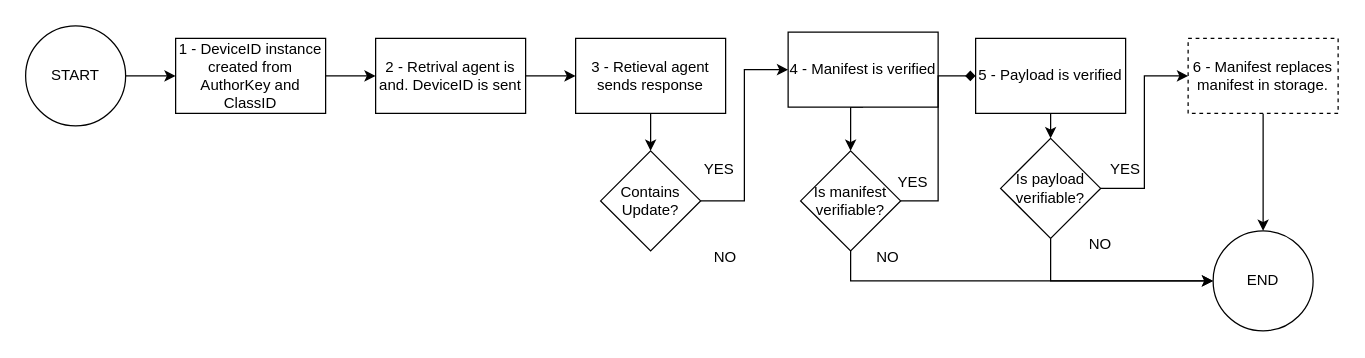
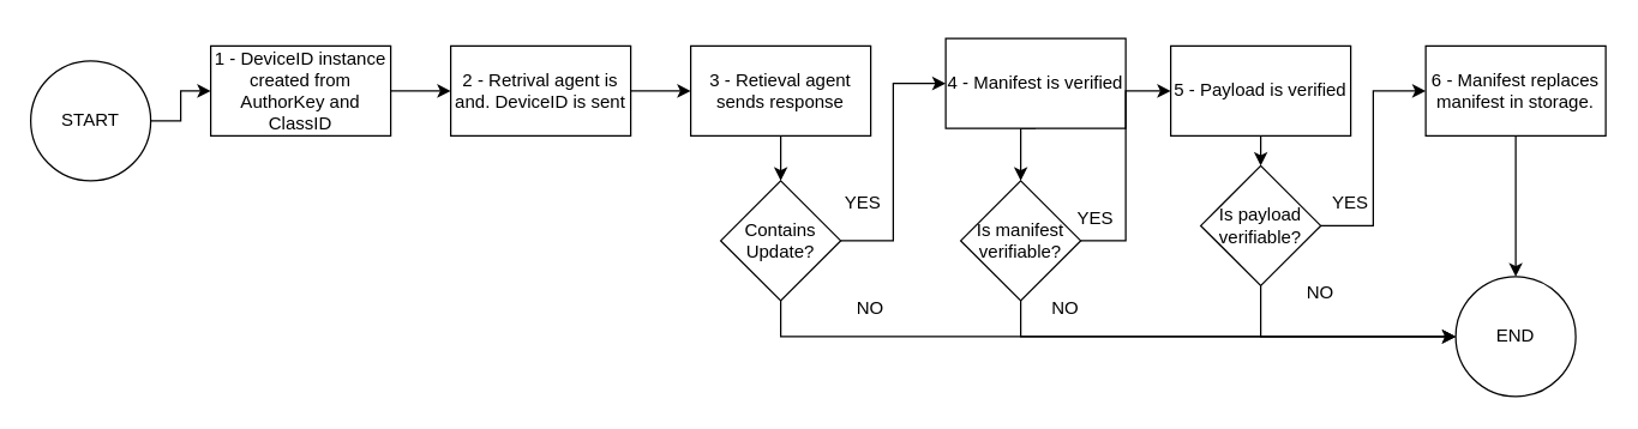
  <mxCell id="0" />
  <mxCell id="1" parent="0" />
  <mxCell id="2" style="edgeStyle=orthogonalEdgeStyle;rounded=0;orthogonalLoop=1;jettySize=auto;html=1;exitX=1;exitY=0.5;exitDx=0;exitDy=0;entryX=0;entryY=0.5;entryDx=0;entryDy=0;" edge="1" parent="1" source="3" target="5"><mxGeometry relative="1" as="geometry" /></mxCell>
- <mxCell id="3" value="START" style="ellipse;whiteSpace=wrap;html=1;aspect=fixed;" vertex="1" parent="1"><mxGeometry x="20" y="20" width="80" height="80" as="geometry" /></mxCell>
+ <mxCell id="3" value="START" style="ellipse;whiteSpace=wrap;html=1;aspect=fixed;" vertex="1" parent="1"><mxGeometry x="20" y="40" width="80" height="80" as="geometry" /></mxCell>
  <mxCell id="4" style="edgeStyle=orthogonalEdgeStyle;rounded=0;orthogonalLoop=1;jettySize=auto;html=1;exitX=1;exitY=0.5;exitDx=0;exitDy=0;entryX=0;entryY=0.5;entryDx=0;entryDy=0;" edge="1" parent="1" source="5" target="7"><mxGeometry relative="1" as="geometry" /></mxCell>
  <mxCell id="5" value="1 - DeviceID instance created from AuthorKey and ClassID" style="rounded=0;whiteSpace=wrap;html=1;" vertex="1" parent="1"><mxGeometry x="140" y="30" width="120" height="60" as="geometry" /></mxCell>
  <mxCell id="6" style="edgeStyle=orthogonalEdgeStyle;rounded=0;orthogonalLoop=1;jettySize=auto;html=1;exitX=1;exitY=0.5;exitDx=0;exitDy=0;entryX=0;entryY=0.5;entryDx=0;entryDy=0;" edge="1" parent="1" source="7" target="9"><mxGeometry relative="1" as="geometry" /></mxCell>
  <mxCell id="7" value="2 - Retrival agent is and. DeviceID is sent" style="rounded=0;whiteSpace=wrap;html=1;" vertex="1" parent="1"><mxGeometry x="300" y="30" width="120" height="60" as="geometry" /></mxCell>
  <mxCell id="8" style="edgeStyle=orthogonalEdgeStyle;rounded=0;orthogonalLoop=1;jettySize=auto;html=1;exitX=0.5;exitY=1;exitDx=0;exitDy=0;entryX=0.5;entryY=0;entryDx=0;entryDy=0;" edge="1" parent="1" source="9" target="12"><mxGeometry relative="1" as="geometry" /></mxCell>
  <mxCell id="9" value="3 - Retieval agent sends response" style="rounded=0;whiteSpace=wrap;html=1;" vertex="1" parent="1"><mxGeometry x="460" y="30" width="120" height="60" as="geometry" /></mxCell>
  <mxCell id="10" style="edgeStyle=orthogonalEdgeStyle;rounded=0;orthogonalLoop=1;jettySize=auto;html=1;exitX=1;exitY=0.5;exitDx=0;exitDy=0;entryX=0;entryY=0.5;entryDx=0;entryDy=0;" edge="1" parent="1" source="12" target="14"><mxGeometry relative="1" as="geometry" /></mxCell>
+ <mxCell id="11" style="edgeStyle=orthogonalEdgeStyle;rounded=0;orthogonalLoop=1;jettySize=auto;html=1;exitX=0.5;exitY=1;exitDx=0;exitDy=0;entryX=0;entryY=0.5;entryDx=0;entryDy=0;" edge="1" parent="1" source="12" target="20"><mxGeometry relative="1" as="geometry" /></mxCell>
  <mxCell id="12" value="Contains Update?" style="rhombus;whiteSpace=wrap;html=1;" vertex="1" parent="1"><mxGeometry x="480" y="120" width="80" height="80" as="geometry" /></mxCell>
  <mxCell id="13" style="edgeStyle=orthogonalEdgeStyle;rounded=0;orthogonalLoop=1;jettySize=auto;html=1;exitX=0.5;exitY=1;exitDx=0;exitDy=0;entryX=0.5;entryY=0;entryDx=0;entryDy=0;" edge="1" parent="1" source="14" target="17"><mxGeometry relative="1" as="geometry" /></mxCell>
  <mxCell id="14" value="4 - Manifest is verified" style="rounded=0;whiteSpace=wrap;html=1;" vertex="1" parent="1"><mxGeometry x="630" y="25" width="120" height="60" as="geometry" /></mxCell>
- <mxCell id="15" style="edgeStyle=orthogonalEdgeStyle;rounded=0;orthogonalLoop=1;jettySize=auto;html=1;exitX=1;exitY=0.5;exitDx=0;exitDy=0;entryX=0;entryY=0.5;entryDx=0;entryDy=0;endArrow=diamond;" edge="1" parent="1" source="17" target="19"><mxGeometry relative="1" as="geometry" /></mxCell>
+ <mxCell id="15" style="edgeStyle=orthogonalEdgeStyle;rounded=0;orthogonalLoop=1;jettySize=auto;html=1;exitX=1;exitY=0.5;exitDx=0;exitDy=0;entryX=0;entryY=0.5;entryDx=0;entryDy=0;" edge="1" parent="1" source="17" target="19"><mxGeometry relative="1" as="geometry" /></mxCell>
  <mxCell id="16" style="edgeStyle=orthogonalEdgeStyle;rounded=0;orthogonalLoop=1;jettySize=auto;html=1;exitX=0.5;exitY=1;exitDx=0;exitDy=0;entryX=0;entryY=0.5;entryDx=0;entryDy=0;" edge="1" parent="1" source="17" target="20"><mxGeometry relative="1" as="geometry"><Array as="points"><mxPoint x="680" y="224" /></Array></mxGeometry></mxCell>
  <mxCell id="17" value="Is manifest verifiable?" style="rhombus;whiteSpace=wrap;html=1;" vertex="1" parent="1"><mxGeometry x="640" y="120" width="80" height="80" as="geometry" /></mxCell>
  <mxCell id="18" style="edgeStyle=orthogonalEdgeStyle;rounded=0;orthogonalLoop=1;jettySize=auto;html=1;exitX=0.5;exitY=1;exitDx=0;exitDy=0;entryX=0.5;entryY=0;entryDx=0;entryDy=0;" edge="1" parent="1" source="19" target="27"><mxGeometry relative="1" as="geometry" /></mxCell>
  <mxCell id="19" value="5 - Payload is verified" style="rounded=0;whiteSpace=wrap;html=1;" vertex="1" parent="1"><mxGeometry x="780" y="30" width="120" height="60" as="geometry" /></mxCell>
  <mxCell id="20" value="END" style="ellipse;whiteSpace=wrap;html=1;aspect=fixed;" vertex="1" parent="1"><mxGeometry x="970" y="184" width="80" height="80" as="geometry" /></mxCell>
  <mxCell id="21" value="NO" style="text;html=1;strokeColor=none;fillColor=none;align=center;verticalAlign=middle;whiteSpace=wrap;rounded=0;" vertex="1" parent="1"><mxGeometry x="550" y="190" width="60" height="30" as="geometry" /></mxCell>
  <mxCell id="22" value="YES" style="text;html=1;strokeColor=none;fillColor=none;align=center;verticalAlign=middle;whiteSpace=wrap;rounded=0;" vertex="1" parent="1"><mxGeometry x="550" y="120" width="50" height="30" as="geometry" /></mxCell>
  <mxCell id="23" value="NO" style="text;html=1;strokeColor=none;fillColor=none;align=center;verticalAlign=middle;whiteSpace=wrap;rounded=0;" vertex="1" parent="1"><mxGeometry x="680" y="190" width="60" height="30" as="geometry" /></mxCell>
  <mxCell id="24" value="YES" style="text;html=1;strokeColor=none;fillColor=none;align=center;verticalAlign=middle;whiteSpace=wrap;rounded=0;" vertex="1" parent="1"><mxGeometry x="700" y="130" width="60" height="30" as="geometry" /></mxCell>
  <mxCell id="25" style="edgeStyle=orthogonalEdgeStyle;rounded=0;orthogonalLoop=1;jettySize=auto;html=1;exitX=0.5;exitY=1;exitDx=0;exitDy=0;entryX=0;entryY=0.5;entryDx=0;entryDy=0;" edge="1" parent="1" source="27" target="20"><mxGeometry relative="1" as="geometry" /></mxCell>
  <mxCell id="26" style="edgeStyle=orthogonalEdgeStyle;rounded=0;orthogonalLoop=1;jettySize=auto;html=1;exitX=1;exitY=0.5;exitDx=0;exitDy=0;entryX=0;entryY=0.5;entryDx=0;entryDy=0;" edge="1" parent="1" source="27" target="31"><mxGeometry relative="1" as="geometry" /></mxCell>
  <mxCell id="27" value="Is payload verifiable?" style="rhombus;whiteSpace=wrap;html=1;" vertex="1" parent="1"><mxGeometry x="800" y="110" width="80" height="80" as="geometry" /></mxCell>
  <mxCell id="28" value="NO" style="text;html=1;strokeColor=none;fillColor=none;align=center;verticalAlign=middle;whiteSpace=wrap;rounded=0;" vertex="1" parent="1"><mxGeometry x="850" y="180" width="60" height="30" as="geometry" /></mxCell>
  <mxCell id="29" value="YES" style="text;html=1;strokeColor=none;fillColor=none;align=center;verticalAlign=middle;whiteSpace=wrap;rounded=0;" vertex="1" parent="1"><mxGeometry x="870" y="120" width="60" height="30" as="geometry" /></mxCell>
  <mxCell id="30" style="edgeStyle=orthogonalEdgeStyle;rounded=0;orthogonalLoop=1;jettySize=auto;html=1;exitX=0.5;exitY=1;exitDx=0;exitDy=0;entryX=0.5;entryY=0;entryDx=0;entryDy=0;" edge="1" parent="1" source="31" target="20"><mxGeometry relative="1" as="geometry" /></mxCell>
- <mxCell id="31" value="6 - Manifest replaces manifest in storage." style="rounded=0;whiteSpace=wrap;html=1;dashed=1;" vertex="1" parent="1"><mxGeometry x="950" y="30" width="120" height="60" as="geometry" /></mxCell>
+ <mxCell id="31" value="6 - Manifest replaces manifest in storage." style="rounded=0;whiteSpace=wrap;html=1;" vertex="1" parent="1"><mxGeometry x="950" y="30" width="120" height="60" as="geometry" /></mxCell>
